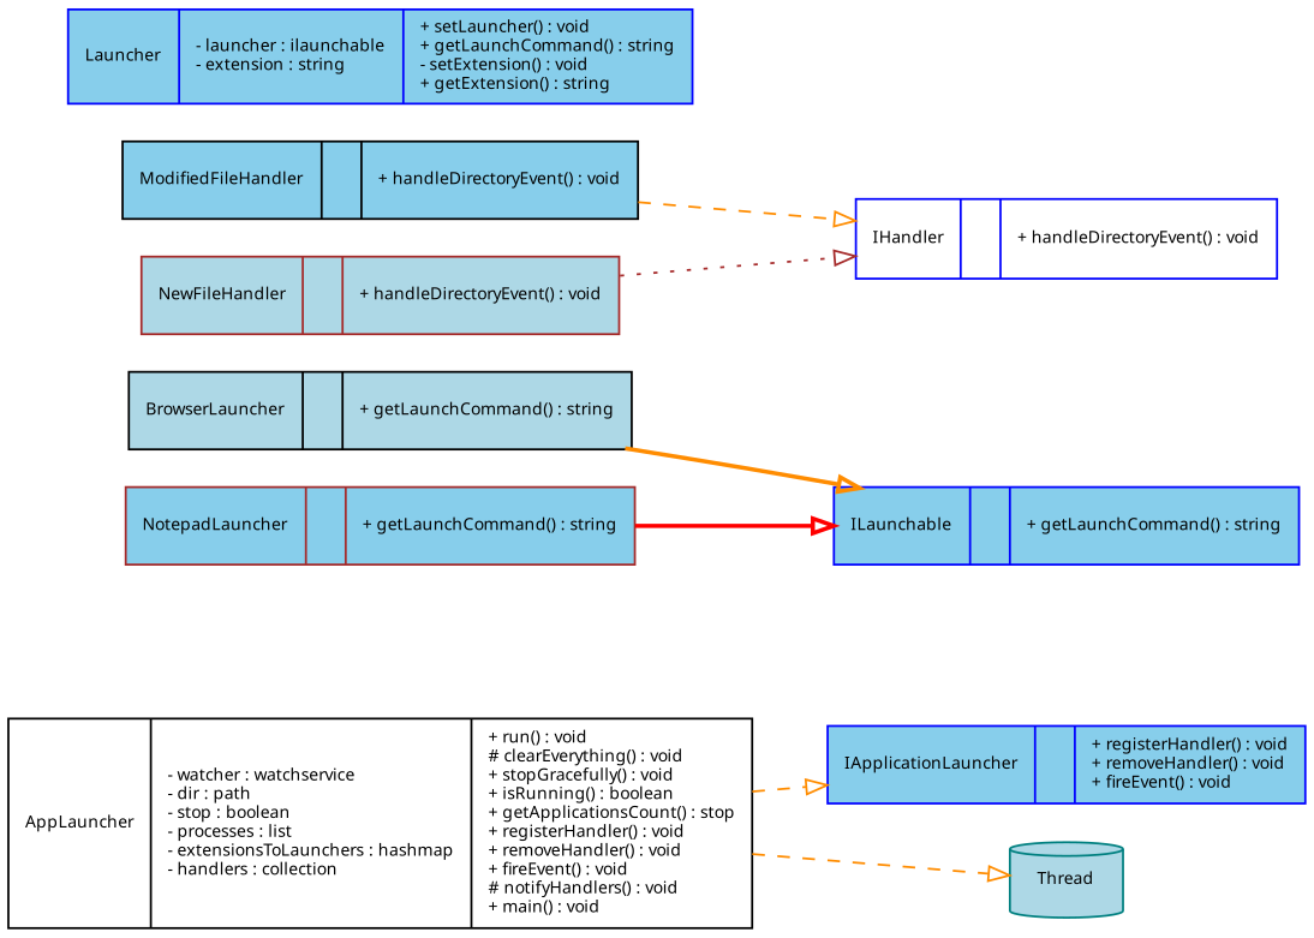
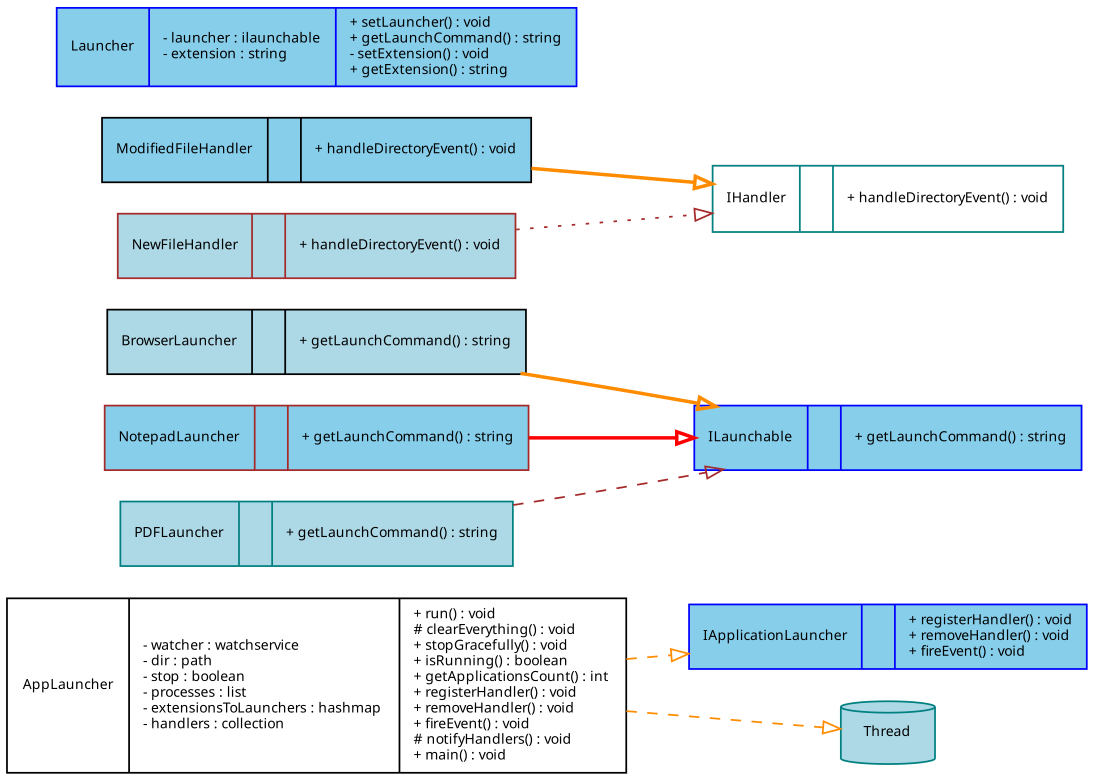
  digraph {
    rankdir=LR
    node [color=blue fillcolor=skyblue fontname=Sans fontsize=8 shape=record style=filled]
    edge [arrowhead=empty color=darkorange style=dashed]
-   n1 [color=black fillcolor=white label="{AppLauncher|- watcher : watchservice\l- dir : path\l- stop : boolean\l- processes : list\l- extensionsToLaunchers : hashmap\l- handlers : collection\l|+ run() : void\l# clearEverything() : void\l+ stopGracefully() : void\l+ isRunning() : boolean\l+ getApplicationsCount() : stop\l+ registerHandler() : void\l+ removeHandler() : void\l+ fireEvent() : void\l# notifyHandlers() : void\l+ main() : void\l}"]
+   n1 [color=black fillcolor=white label="{AppLauncher|- watcher : watchservice\l- dir : path\l- stop : boolean\l- processes : list\l- extensionsToLaunchers : hashmap\l- handlers : collection\l|+ run() : void\l# clearEverything() : void\l+ stopGracefully() : void\l+ isRunning() : boolean\l+ getApplicationsCount() : int\l+ registerHandler() : void\l+ removeHandler() : void\l+ fireEvent() : void\l# notifyHandlers() : void\l+ main() : void\l}"]
    n2 [label="{IApplicationLauncher||+ registerHandler() : void\l+ removeHandler() : void\l+ fireEvent() : void\l}"]
    Thread [color=teal fillcolor=lightblue shape=cylinder]
    n4 [color=black fillcolor=lightblue label="{BrowserLauncher||+ getLaunchCommand() : string\l}"]
    n5 [label="{ILaunchable||+ getLaunchCommand() : string\l}"]
-   n6 [fillcolor=white label="{IHandler||+ handleDirectoryEvent() : void\l}"]
+   n6 [color=teal fillcolor=white label="{IHandler||+ handleDirectoryEvent() : void\l}"]
    n7 [label="{Launcher|- launcher : ilaunchable\l- extension : string\l|+ setLauncher() : void\l+ getLaunchCommand() : string\l- setExtension() : void\l+ getExtension() : string\l}"]
    n8 [color=black label="{ModifiedFileHandler||+ handleDirectoryEvent() : void\l}"]
    n9 [color=brown fillcolor=lightblue label="{NewFileHandler||+ handleDirectoryEvent() : void\l}"]
    n10 [color=brown label="{NotepadLauncher||+ getLaunchCommand() : string\l}"]
+   n11 [color=teal fillcolor=lightblue label="{PDFLauncher||+ getLaunchCommand() : string\l}"]
    n1 -> n2
    n1 -> Thread
    n4 -> n5 [style=bold]
-   n8 -> n6
+   n8 -> n6 [style=bold]
    n9 -> n6 [color=brown style=dotted]
    n10 -> n5 [color=red style=bold]
+   n11 -> n5 [color=brown]
  }
